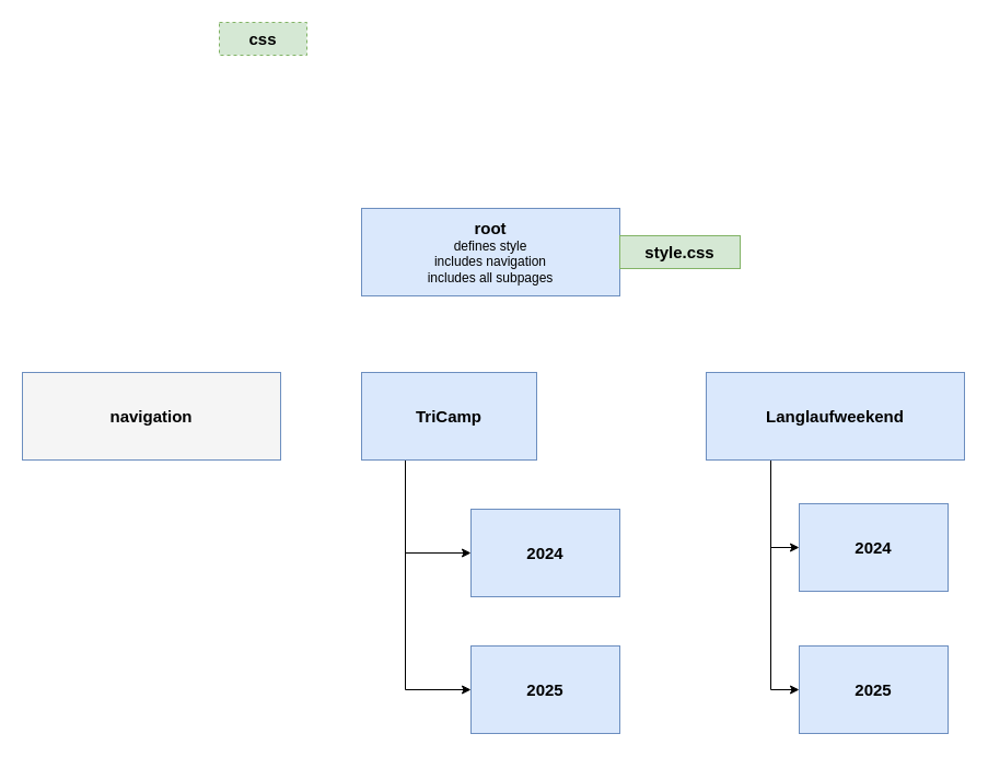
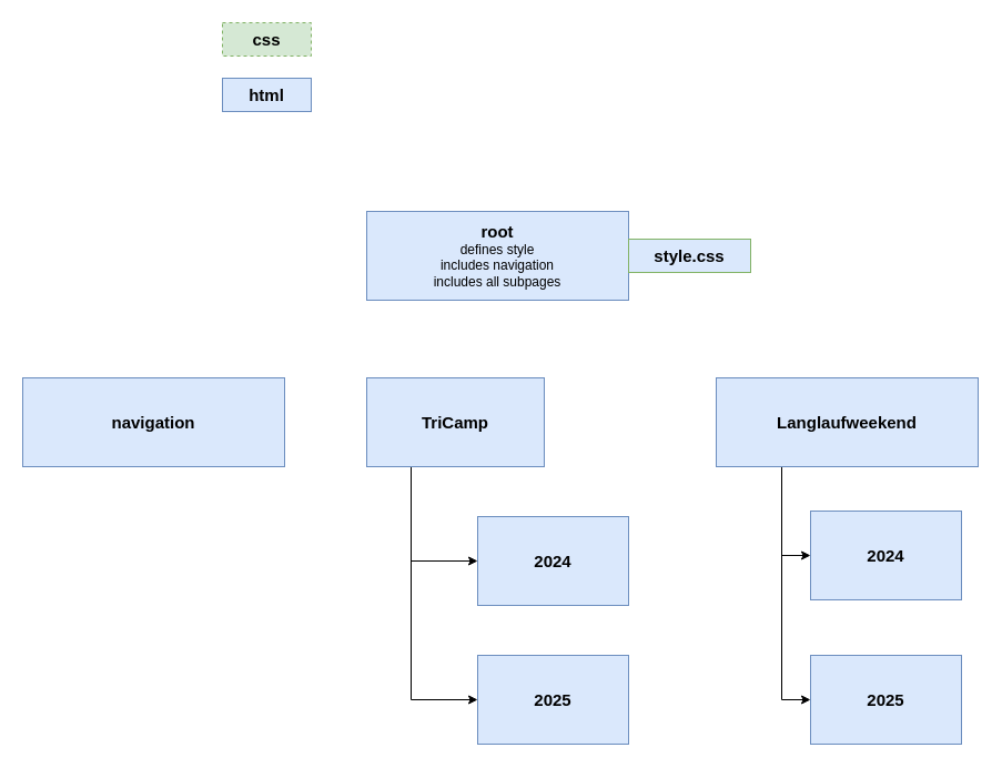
  <mxCell id="0" />
  <mxCell id="1" parent="0" />
  <mxCell id="2" value="&lt;font style=&quot;font-size: 15px;&quot;&gt;&lt;b&gt;root&lt;/b&gt;&lt;/font&gt;&lt;br&gt;defines style&lt;br&gt;includes navigation&lt;br&gt;includes all subpages" style="rounded=0;whiteSpace=wrap;html=1;fontSize=12;fillColor=#dae8fc;strokeColor=#6c8ebf;" vertex="1" parent="1"><mxGeometry x="330" y="190" width="236" height="80" as="geometry" /></mxCell>
+ <mxCell id="3" value="&lt;span style=&quot;font-size: 15px;&quot;&gt;&lt;b&gt;html&lt;/b&gt;&lt;/span&gt;" style="rounded=0;whiteSpace=wrap;html=1;fontSize=12;fillColor=#dae8fc;strokeColor=#6c8ebf;" vertex="1" parent="1"><mxGeometry x="200" y="70" width="80" height="30" as="geometry" /></mxCell>
  <mxCell id="4" value="&lt;span style=&quot;font-size: 15px;&quot;&gt;&lt;b&gt;css&lt;/b&gt;&lt;/span&gt;" style="rounded=0;whiteSpace=wrap;html=1;fontSize=12;fillColor=#d5e8d4;strokeColor=#82b366;dashed=1;" vertex="1" parent="1"><mxGeometry x="200" y="20" width="80" height="30" as="geometry" /></mxCell>
- <mxCell id="5" value="&lt;span style=&quot;font-size: 15px;&quot;&gt;&lt;b&gt;style.css&lt;/b&gt;&lt;/span&gt;" style="rounded=0;whiteSpace=wrap;html=1;fontSize=12;fillColor=#d5e8d4;strokeColor=#82b366;" vertex="1" parent="1"><mxGeometry x="566" y="215" width="110" height="30" as="geometry" /></mxCell>
- <mxCell id="6" value="&lt;span style=&quot;font-size: 15px;&quot;&gt;&lt;b&gt;navigation&lt;/b&gt;&lt;/span&gt;" style="rounded=0;whiteSpace=wrap;html=1;fontSize=12;fillColor=#f5f5f5;strokeColor=#6c8ebf;" vertex="1" parent="1"><mxGeometry x="20" y="340" width="236" height="80" as="geometry" /></mxCell>
+ <mxCell id="5" value="&lt;span style=&quot;font-size: 15px;&quot;&gt;&lt;b&gt;style.css&lt;/b&gt;&lt;/span&gt;" style="rounded=0;whiteSpace=wrap;html=1;fontSize=12;fillColor=#dae8fc;strokeColor=#82b366;" vertex="1" parent="1"><mxGeometry x="566" y="215" width="110" height="30" as="geometry" /></mxCell>
+ <mxCell id="6" value="&lt;span style=&quot;font-size: 15px;&quot;&gt;&lt;b&gt;navigation&lt;/b&gt;&lt;/span&gt;" style="rounded=0;whiteSpace=wrap;html=1;fontSize=12;fillColor=#dae8fc;strokeColor=#6c8ebf;" vertex="1" parent="1"><mxGeometry x="20" y="340" width="236" height="80" as="geometry" /></mxCell>
  <mxCell id="7" style="edgeStyle=orthogonalEdgeStyle;rounded=0;orthogonalLoop=1;jettySize=auto;html=1;exitX=0.25;exitY=1;exitDx=0;exitDy=0;entryX=0;entryY=0.5;entryDx=0;entryDy=0;" edge="1" parent="1" source="9" target="14"><mxGeometry relative="1" as="geometry" /></mxCell>
  <mxCell id="8" style="edgeStyle=orthogonalEdgeStyle;rounded=0;orthogonalLoop=1;jettySize=auto;html=1;exitX=0.25;exitY=1;exitDx=0;exitDy=0;entryX=0;entryY=0.5;entryDx=0;entryDy=0;" edge="1" parent="1" source="9" target="16"><mxGeometry relative="1" as="geometry" /></mxCell>
  <mxCell id="9" value="&lt;span style=&quot;font-size: 15px;&quot;&gt;&lt;b&gt;Langlaufweekend&lt;/b&gt;&lt;/span&gt;" style="rounded=0;whiteSpace=wrap;html=1;fontSize=12;fillColor=#dae8fc;strokeColor=#6c8ebf;" vertex="1" parent="1"><mxGeometry x="645" y="340" width="236" height="80" as="geometry" /></mxCell>
  <mxCell id="10" style="edgeStyle=orthogonalEdgeStyle;rounded=0;orthogonalLoop=1;jettySize=auto;html=1;exitX=0.25;exitY=1;exitDx=0;exitDy=0;entryX=0;entryY=0.5;entryDx=0;entryDy=0;" edge="1" parent="1" source="12" target="13"><mxGeometry relative="1" as="geometry" /></mxCell>
  <mxCell id="11" style="edgeStyle=orthogonalEdgeStyle;rounded=0;orthogonalLoop=1;jettySize=auto;html=1;exitX=0.25;exitY=1;exitDx=0;exitDy=0;entryX=0;entryY=0.5;entryDx=0;entryDy=0;" edge="1" parent="1" source="12" target="15"><mxGeometry relative="1" as="geometry" /></mxCell>
  <mxCell id="12" value="&lt;span style=&quot;font-size: 15px;&quot;&gt;&lt;b&gt;TriCamp&lt;/b&gt;&lt;/span&gt;" style="rounded=0;whiteSpace=wrap;html=1;fontSize=12;fillColor=#dae8fc;strokeColor=#6c8ebf;" vertex="1" parent="1"><mxGeometry x="330" y="340" width="160" height="80" as="geometry" /></mxCell>
  <mxCell id="13" value="&lt;span style=&quot;font-size: 15px;&quot;&gt;&lt;b&gt;2024&lt;/b&gt;&lt;/span&gt;" style="rounded=0;whiteSpace=wrap;html=1;fontSize=12;fillColor=#dae8fc;strokeColor=#6c8ebf;" vertex="1" parent="1"><mxGeometry x="430" y="465" width="136" height="80" as="geometry" /></mxCell>
  <mxCell id="14" value="&lt;span style=&quot;font-size: 15px;&quot;&gt;&lt;b&gt;2024&lt;/b&gt;&lt;/span&gt;" style="rounded=0;whiteSpace=wrap;html=1;fontSize=12;fillColor=#dae8fc;strokeColor=#6c8ebf;" vertex="1" parent="1"><mxGeometry x="730" y="460" width="136" height="80" as="geometry" /></mxCell>
  <mxCell id="15" value="&lt;span style=&quot;font-size: 15px;&quot;&gt;&lt;b&gt;2025&lt;/b&gt;&lt;/span&gt;" style="rounded=0;whiteSpace=wrap;html=1;fontSize=12;fillColor=#dae8fc;strokeColor=#6c8ebf;" vertex="1" parent="1"><mxGeometry x="430" y="590" width="136" height="80" as="geometry" /></mxCell>
  <mxCell id="16" value="&lt;span style=&quot;font-size: 15px;&quot;&gt;&lt;b&gt;2025&lt;/b&gt;&lt;/span&gt;" style="rounded=0;whiteSpace=wrap;html=1;fontSize=12;fillColor=#dae8fc;strokeColor=#6c8ebf;" vertex="1" parent="1"><mxGeometry x="730" y="590" width="136" height="80" as="geometry" /></mxCell>
